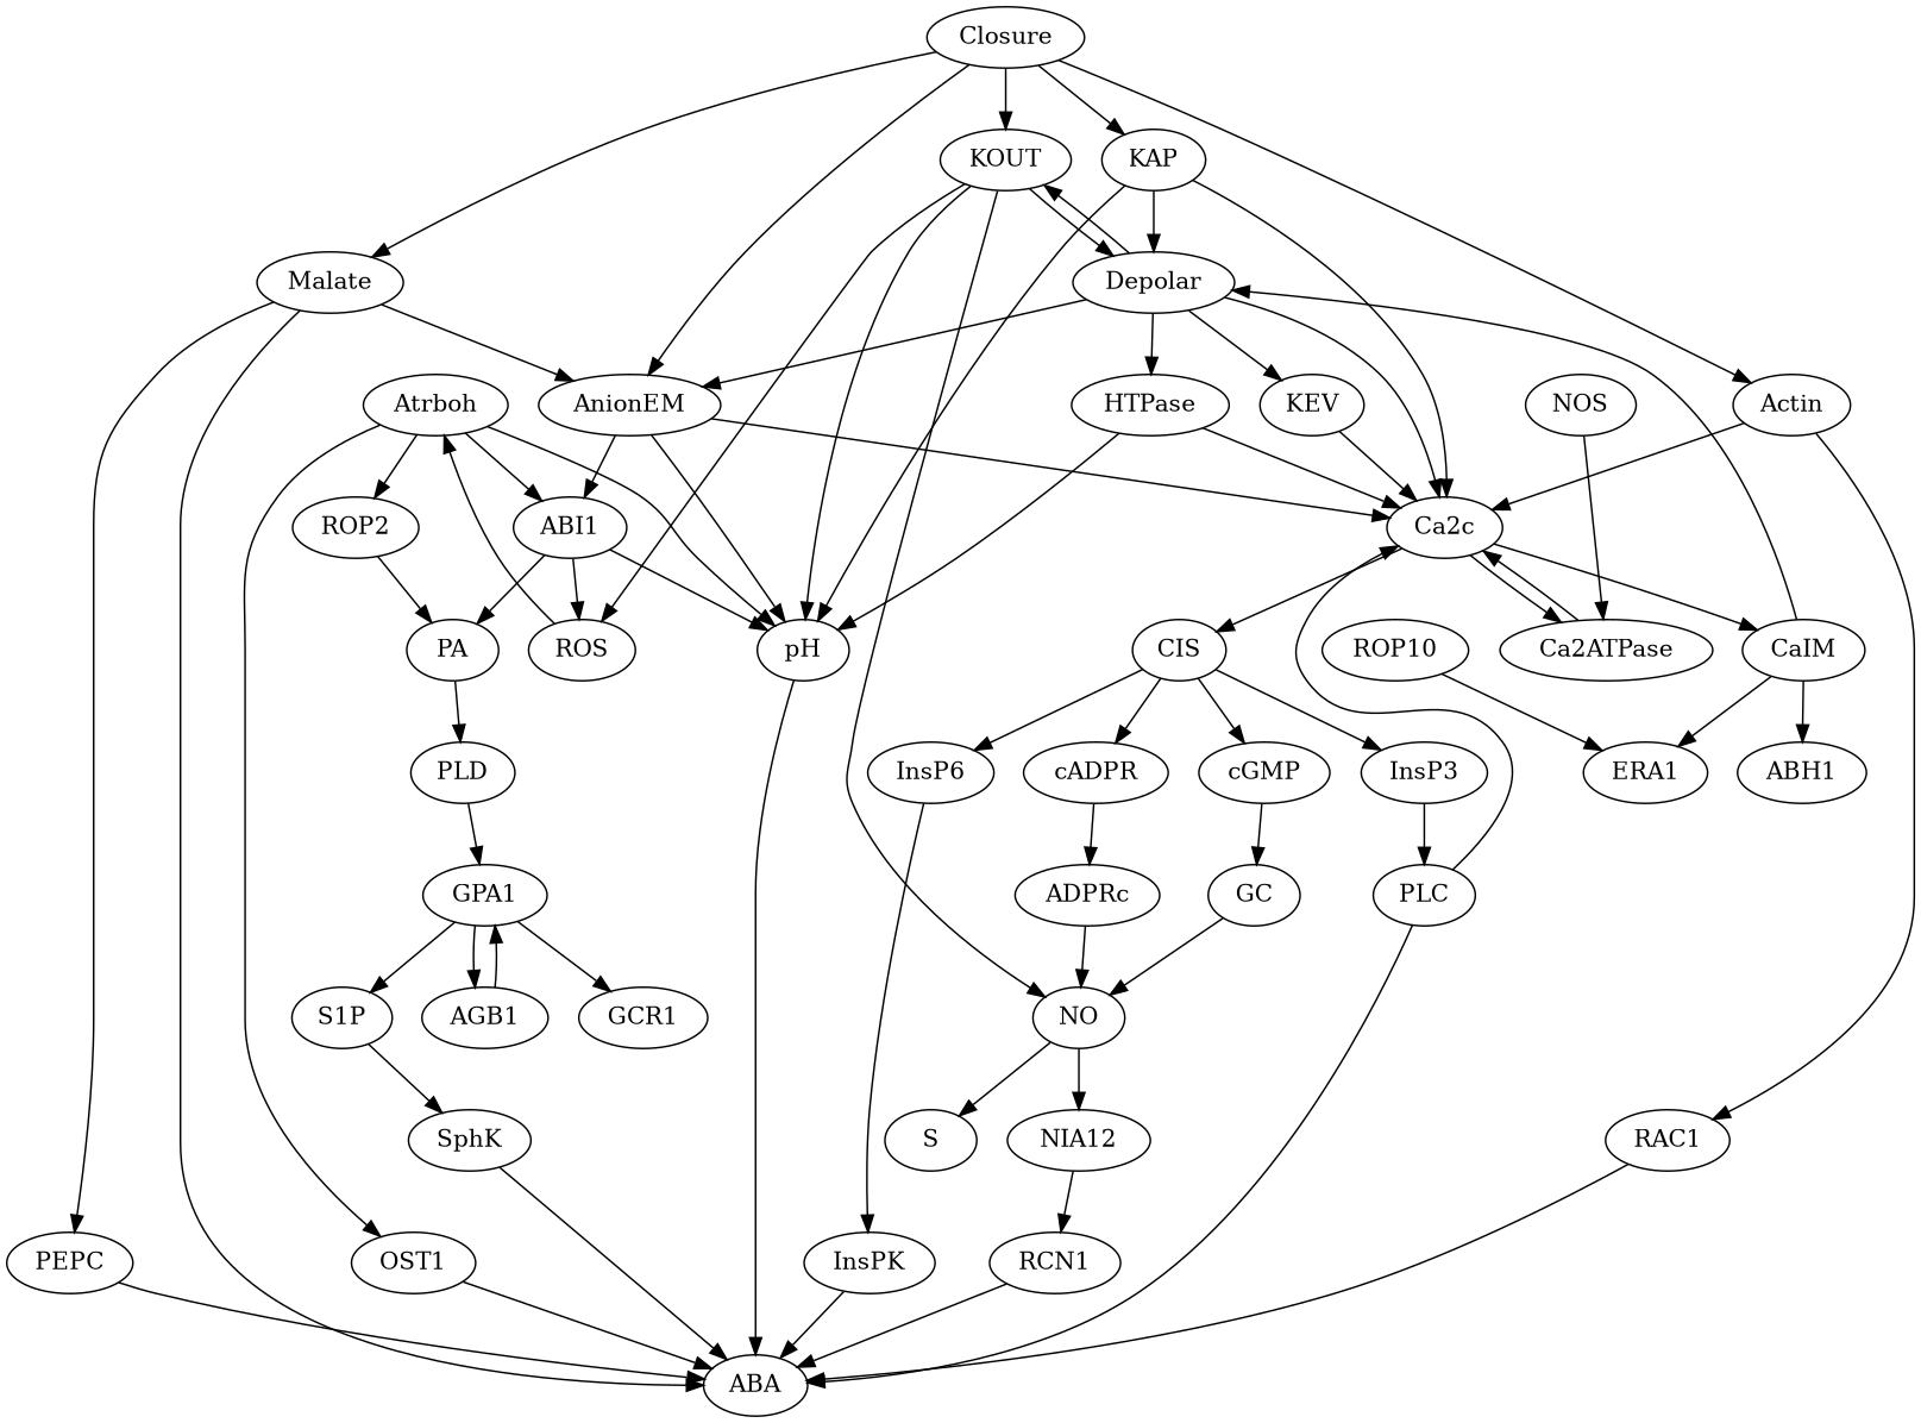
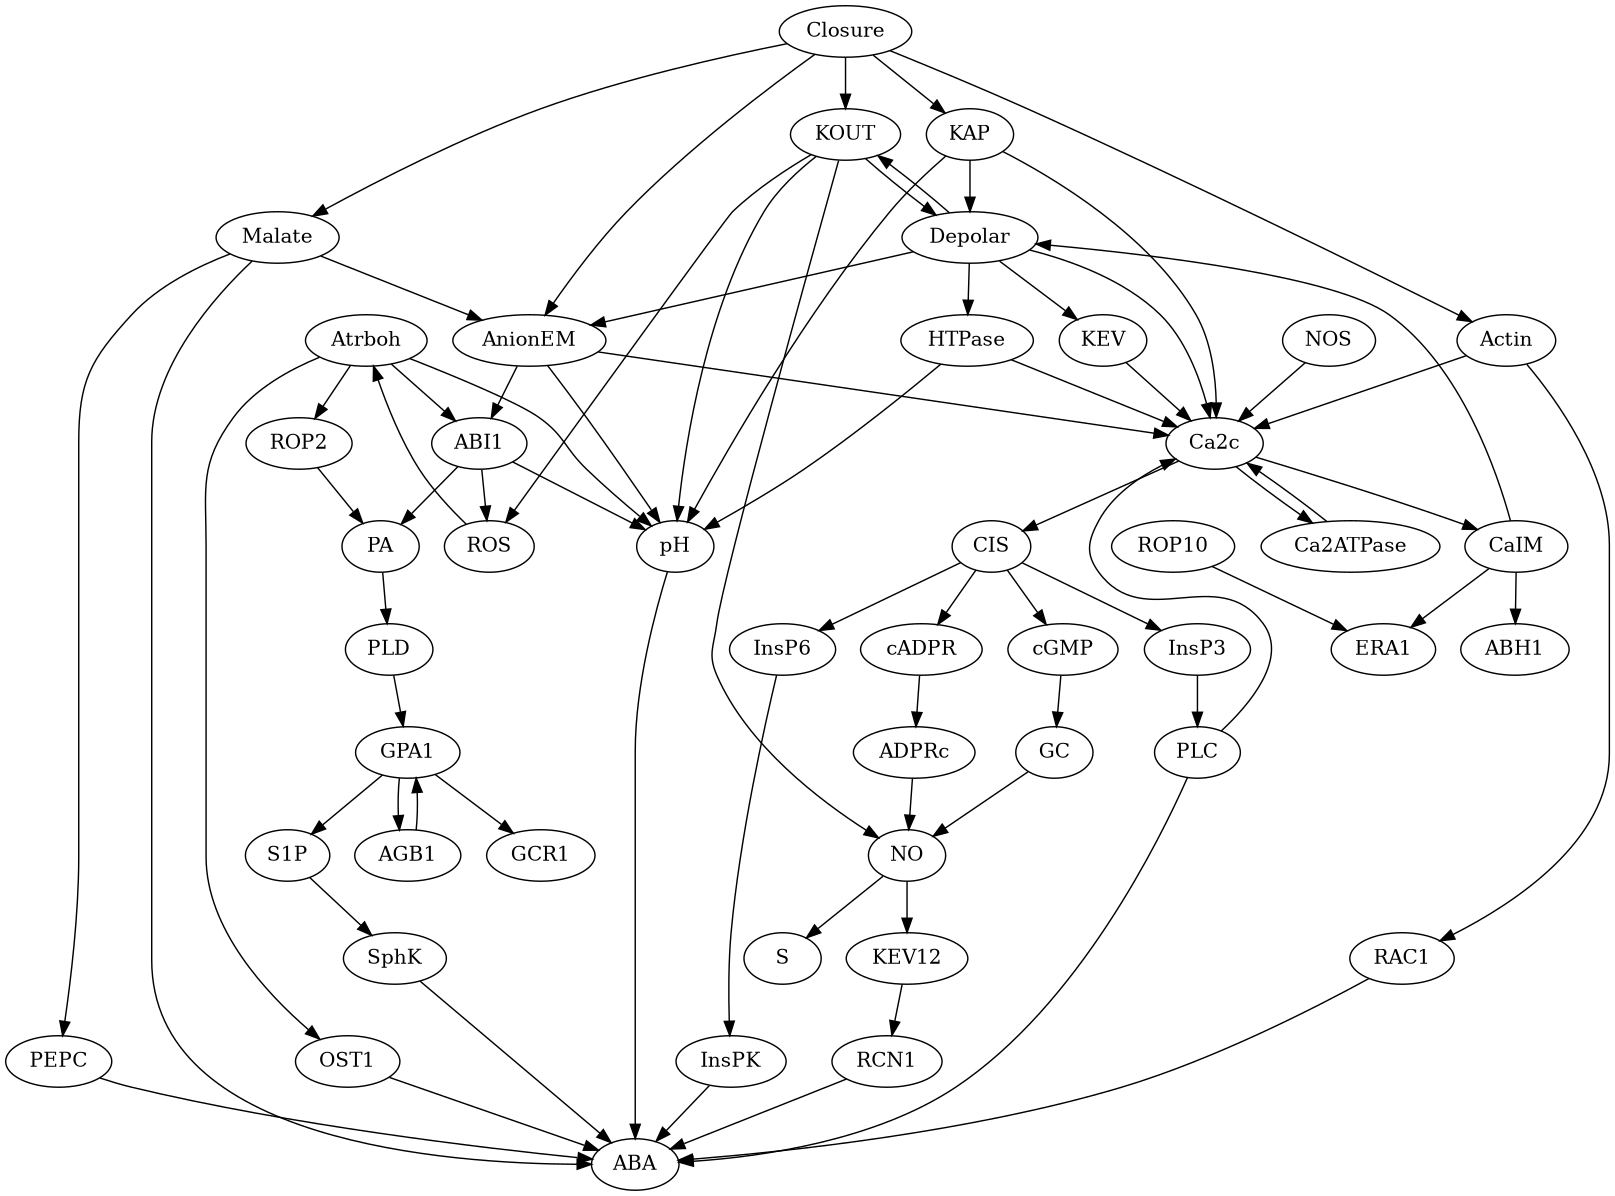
  digraph {
    Atrboh [height=0.5 width=1.1735]
    OST1 [height=0.5 width=1.011]
    pH [height=0.5 width=0.75]
    ROP2 [height=0.5 width=1.0291]
    ABI1 [height=0.5 width=0.92075]
    ABA [height=0.5 width=0.84854]
    PA [height=0.5 width=0.75]
    ROS [height=0.5 width=0.86659]
    PLD [height=0.5 width=0.84854]
    GPA1 [height=0.5 width=1.011]
    Malate [height=0.5 width=1.1916]
    PEPC [height=0.5 width=1.0291]
    AnionEM [height=0.5 width=1.4804]
    Ca2c [height=0.5 width=0.93881]
    Ca2ATPase [height=0.5 width=1.7332]
    CIS [height=0.5 width=0.75827]
    CaIM [height=0.5 width=0.99297]
    InsP3 [height=0.5 width=1.0291]
    InsP6 [height=0.5 width=1.0291]
    cGMP [height=0.5 width=1.0652]
    cADPR [height=0.5 width=1.1735]
    ERA1 [height=0.5 width=1.011]
    Depolar [height=0.5 width=1.3179]
    ABH1 [height=0.5 width=1.0471]
    PLC [height=0.5 width=0.83048]
    InsPK [height=0.5 width=1.0652]
    GC [height=0.5 width=0.75]
    ADPRc [height=0.5 width=1.1735]
    KOUT [height=0.5 width=1.0652]
    KEV [height=0.5 width=0.84854]
    HTPase [height=0.5 width=1.2818]
    SphK [height=0.5 width=0.99297]
    AGB1 [height=0.5 width=1.0291]
    GCR1 [height=0.5 width=1.0471]
    S1P [height=0.5 width=0.81243]
    NO [height=0.5 width=0.75]
    NOS [height=0.5 width=0.9027]
-   NIA12 [height=0.5 width=1.1193]
+   NIA12 [height=0.5 width=1.1193 label=KEV12]
    S [height=0.5 width=0.75]
    RCN1 [height=0.5 width=1.0652]
    Closure [height=0.5 width=1.2818]
    Actin [height=0.5 width=0.95686]
    KAP [height=0.5 width=0.84854]
    RAC1 [height=0.5 width=1.011]
    ROP10 [height=0.5 width=1.1916]
    Atrboh -> OST1
    Atrboh -> pH
    Atrboh -> ROP2
    Atrboh -> ABI1
    OST1 -> ABA
    pH -> ABA
    ROP2 -> PA
    ABI1 -> pH
    ABI1 -> PA
    ABI1 -> ROS
    PA -> PLD
    ROS -> Atrboh
    PLD -> GPA1
    GPA1 -> AGB1
    GPA1 -> GCR1
    GPA1 -> S1P
    Malate -> ABA
    Malate -> PEPC
    Malate -> AnionEM
    PEPC -> ABA
    AnionEM -> pH
    AnionEM -> ABI1
    AnionEM -> Ca2c
    Ca2c -> Ca2ATPase
    Ca2c -> CIS
    Ca2c -> CaIM
    Ca2ATPase -> Ca2c
    CIS -> InsP3
    CIS -> InsP6
    CIS -> cGMP
    CIS -> cADPR
    CaIM -> ERA1
    CaIM -> Depolar
    CaIM -> ABH1
    InsP3 -> PLC
    InsP6 -> InsPK
    cGMP -> GC
    cADPR -> ADPRc
    Depolar -> AnionEM
    Depolar -> Ca2c
    Depolar -> KOUT
    Depolar -> KEV
    Depolar -> HTPase
    PLC -> ABA
    PLC -> Ca2c
    InsPK -> ABA
    GC -> NO
    ADPRc -> NO
    KOUT -> pH
    KOUT -> ROS
    KOUT -> Depolar
    KOUT -> NO
    KEV -> Ca2c
    HTPase -> pH
    HTPase -> Ca2c
    SphK -> ABA
    AGB1 -> GPA1
    S1P -> SphK
    NO -> NIA12
    NO -> S
-   NOS -> Ca2ATPase
+   NOS -> Ca2c
    NIA12 -> RCN1
    RCN1 -> ABA
    Closure -> Malate
    Closure -> AnionEM
    Closure -> KOUT
    Closure -> Actin
    Closure -> KAP
    Actin -> Ca2c
    Actin -> RAC1
    KAP -> pH
    KAP -> Ca2c
    KAP -> Depolar
    RAC1 -> ABA
    ROP10 -> ERA1
  }
